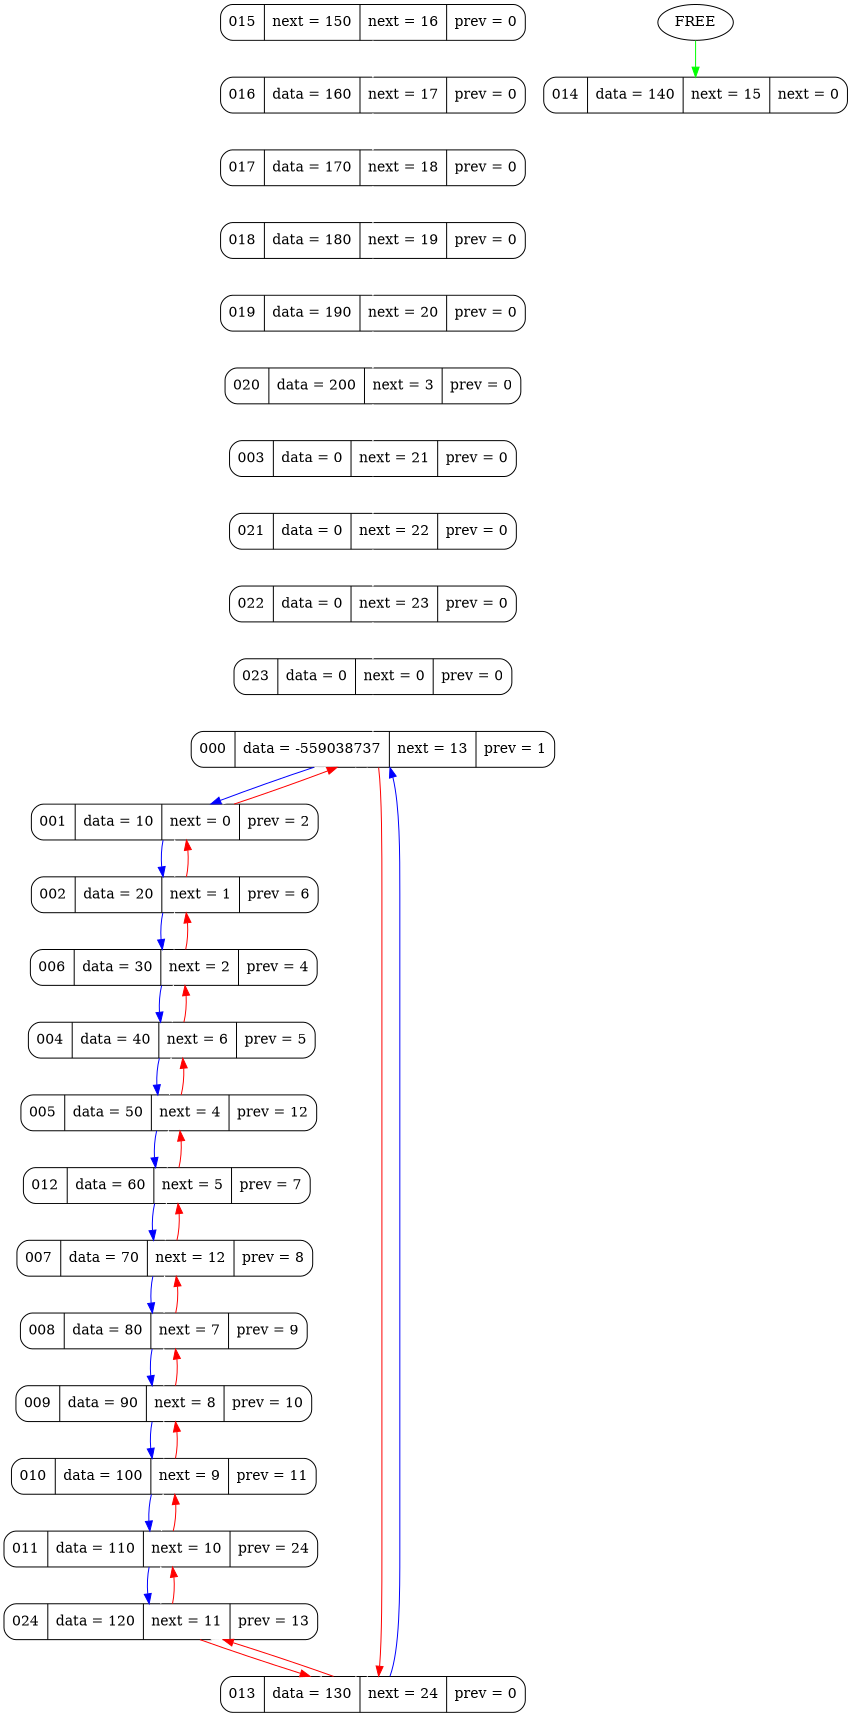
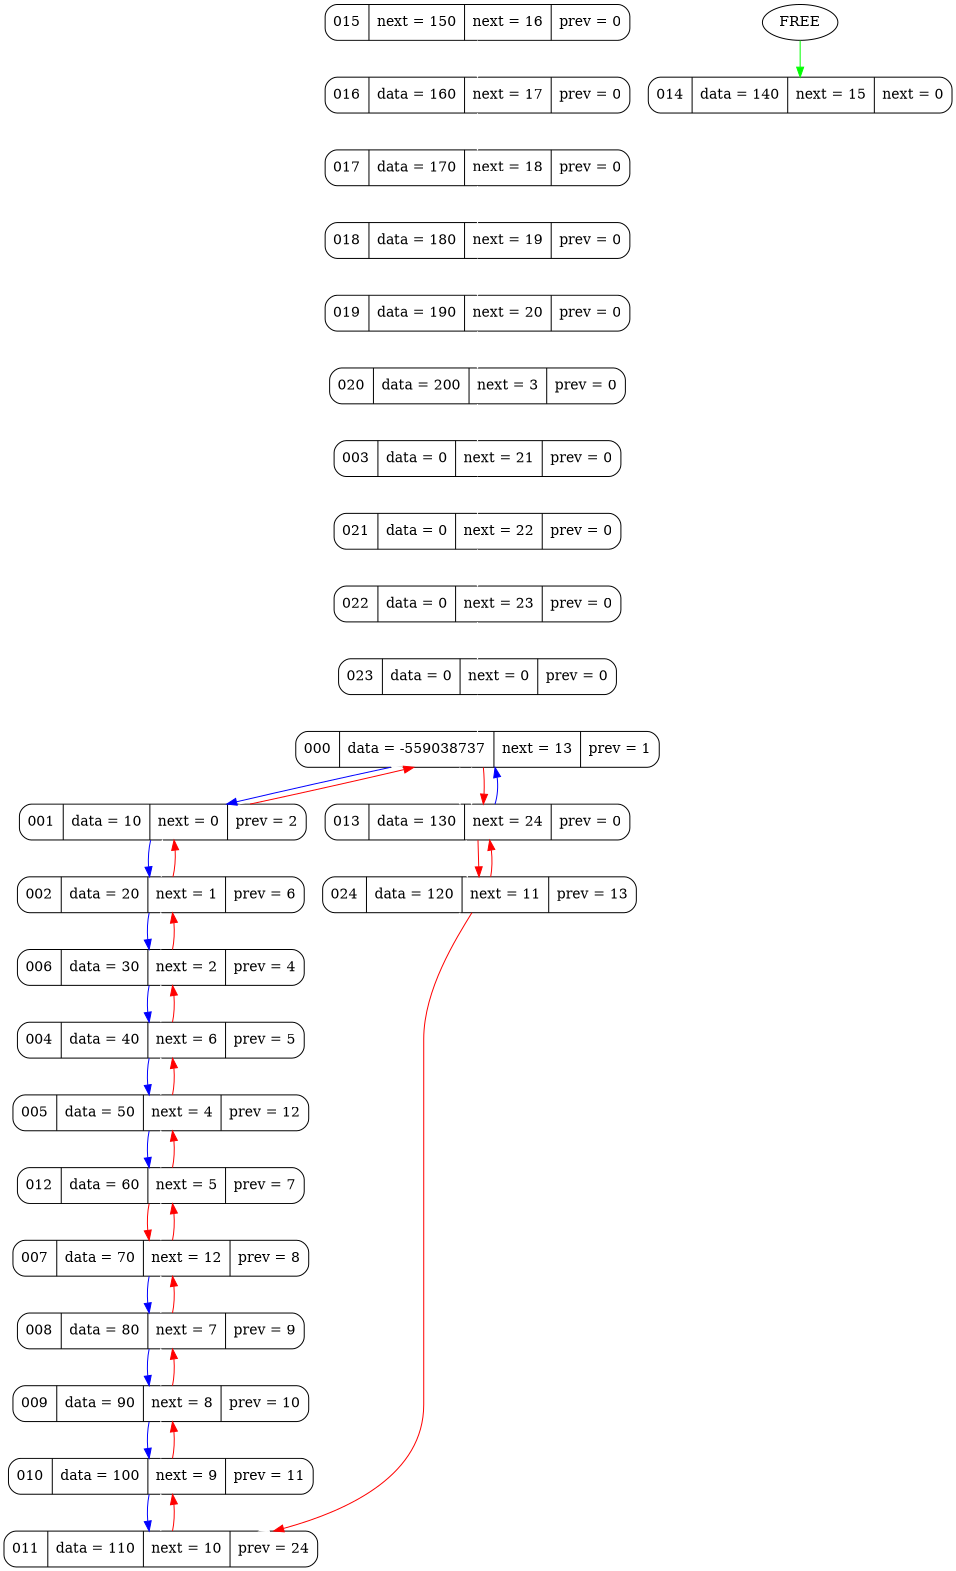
  digraph {
    rankdir=TB
    node [shape=Mrecord]
    edge [color=white weight=1000]
    n1 [label=" {000} | {data = -559038737} | {next = 13} |{ prev = 1 }"]
    n2 [label=" {001} | {data = 10} | {next = 0} |{ prev = 2 }"]
    n3 [label=" {013} | {data = 130} | {next = 24} |{ prev = 0 }"]
    n4 [label=" {002} | {data = 20} | {next = 1} |{ prev = 6 }"]
    n5 [label=" {024} | {data = 120} | {next = 11} |{ prev = 13 }"]
    n6 [label=" {006} | {data = 30} | {next = 2} |{ prev = 4 }"]
    n7 [label=" {004} | {data = 40} | {next = 6} |{ prev = 5 }"]
    n8 [label=" {003} | {data = 0} | {next = 21} |{ prev = 0 }"]
    n9 [label=" {021} | {data = 0} | {next = 22} |{ prev = 0 }"]
    n10 [label=" {022} | {data = 0} | {next = 23} |{ prev = 0 }"]
    n11 [label=" {005} | {data = 50} | {next = 4} |{ prev = 12 }"]
    n12 [label=" {012} | {data = 60} | {next = 5} |{ prev = 7 }"]
    n13 [label=" {007} | {data = 70} | {next = 12} |{ prev = 8 }"]
    n14 [label=" {008} | {data = 80} | {next = 7} |{ prev = 9 }"]
    n15 [label=" {009} | {data = 90} | {next = 8} |{ prev = 10 }"]
    n16 [label=" {010} | {data = 100} | {next = 9} |{ prev = 11 }"]
    n17 [label=" {011} | {data = 110} | {next = 10} |{ prev = 24 }"]
    n18 [label=" {014} | {data = 140} | {next = 15} |{ next = 0 }"]
    n19 [label=" {015} | {next = 150} | {next = 16} |{ prev = 0 }"]
    n20 [label=" {016} | {data = 160} | {next = 17} |{ prev = 0 }"]
    n21 [label=" {017} | {data = 170} | {next = 18} |{ prev = 0 }"]
    n22 [label=" {018} | {data = 180} | {next = 19} |{ prev = 0 }"]
    n23 [label=" {019} | {data = 190} | {next = 20} |{ prev = 0 }"]
    n24 [label=" {020} | {data = 200} | {next = 3} |{ prev = 0 }"]
    n25 [label=" {023} | {data = 0} | {next = 0} |{ prev = 0 }"]
    FREE [shape=""]
    n1 -> n2 [color=blue weight=""]
    n1 -> n3
    n1 -> n3
    n1 -> n3 [color=red weight=100]
    n2 -> n1
    n2 -> n1 [color=red weight=100]
    n2 -> n4 [color=blue weight=""]
    n3 -> n1 [color=blue weight=""]
    n3 -> n5
    n3 -> n5 [color=red weight=100]
    n4 -> n2
    n4 -> n2 [color=red weight=100]
    n4 -> n6 [color=blue weight=""]
    n5 -> n3 [color=red weight=""]
    n5 -> n17
    n5 -> n17 [color=red weight=100]
    n6 -> n4
    n6 -> n4 [color=red weight=100]
    n6 -> n7 [color=blue weight=""]
    n7 -> n6
    n7 -> n6 [color=red weight=100]
    n7 -> n11 [color=blue weight=""]
    n8 -> n9
    n9 -> n10
    n10 -> n25
    n11 -> n7
    n11 -> n7 [color=red weight=100]
    n11 -> n12 [color=blue weight=""]
    n12 -> n11
    n12 -> n11 [color=red weight=100]
-   n12 -> n13 [color=blue weight=""]
+   n12 -> n13 [color=red weight=""]
    n13 -> n12
    n13 -> n12 [color=red weight=100]
    n13 -> n14 [color=blue weight=""]
    n14 -> n13
    n14 -> n13 [color=red weight=100]
    n14 -> n15 [color=blue weight=""]
    n15 -> n14
    n15 -> n14 [color=red weight=100]
    n15 -> n16 [color=blue weight=""]
    n16 -> n15
    n16 -> n15 [color=red weight=100]
    n16 -> n17 [color=blue weight=""]
-   n17 -> n5 [color=blue weight=""]
    n17 -> n16
    n17 -> n16 [color=red weight=100]
    n19 -> n20
    n20 -> n21
    n21 -> n22
    n22 -> n23
    n23 -> n24
    n24 -> n8
    n25 -> n1
    FREE -> n18 [color=green weight=""]
  }
